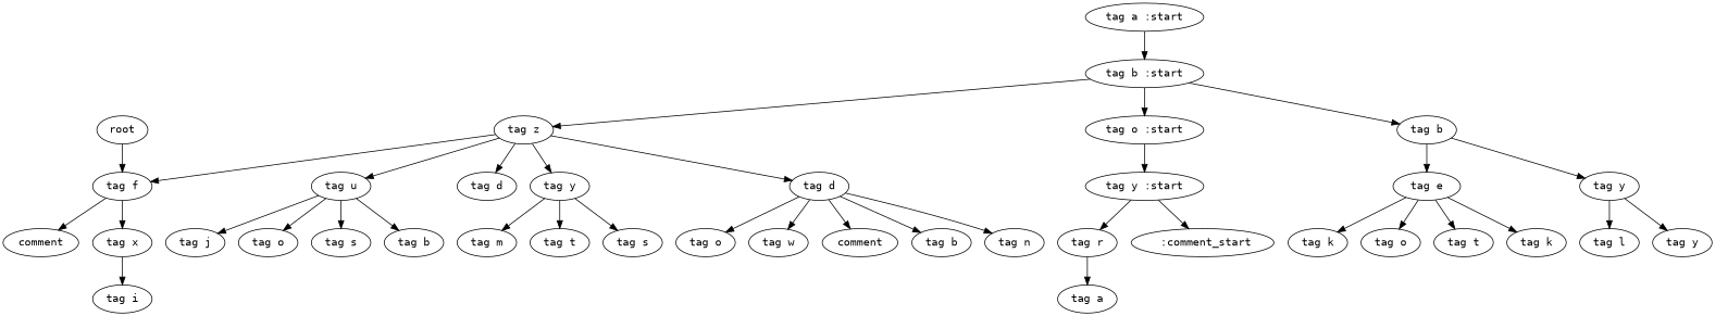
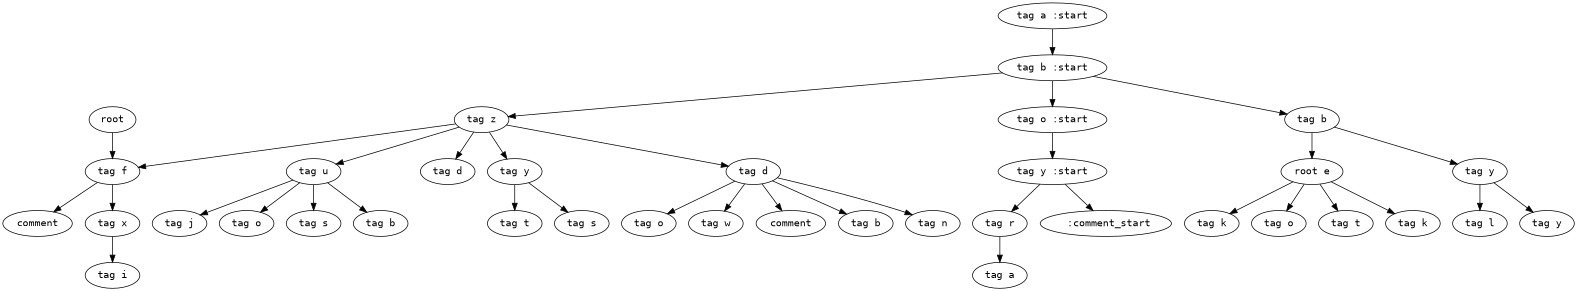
  digraph {
    fontname="DejaVu Sans Mono"
    node [fontname="DejaVu Sans Mono"]
    edge [fontname="DejaVu Sans Mono"]
    n1 [label=root]
    n2 [label="tag f"]
    n3 [label="tag a :start"]
    n4 [label="tag b :start"]
    n5 [label="tag b"]
    n6 [label="tag z"]
    n7 [label="tag o :start"]
-   n8 [label="tag e"]
+   n8 [label="root e"]
    n9 [label="tag y"]
    n10 [label="tag y"]
    n11 [label="tag d"]
    n12 [label="tag u"]
    n13 [label="tag d"]
    n14 [label="tag y :start"]
    n15 [label="tag t"]
    n16 [label="tag k"]
    n17 [label="tag k"]
    n18 [label="tag o"]
    n19 [label="tag l"]
    n20 [label="tag y"]
    n21 [label="tag s"]
-   n22 [label="tag m"]
    n23 [label="tag t"]
    n24 [label="tag n"]
    n25 [label="tag o"]
    n26 [label="tag w"]
    n27 [label=comment]
    n28 [label="tag b"]
    n29 [label=comment]
    n30 [label="tag x"]
    n31 [label="tag j"]
    n32 [label="tag o"]
    n33 [label="tag s"]
    n34 [label="tag b"]
    n35 [label="tag i"]
    n36 [label="tag r"]
    n37 [label=" :comment_start"]
    n38 [label="tag a"]
    n1 -> n2
    n2 -> n29
    n2 -> n30
    n3 -> n4
    n4 -> n5
    n4 -> n6
    n4 -> n7
    n5 -> n8
    n5 -> n9
    n6 -> n2
    n6 -> n10
    n6 -> n11
    n6 -> n12
    n6 -> n13
    n7 -> n14
    n8 -> n15
    n8 -> n16
    n8 -> n17
    n8 -> n18
    n9 -> n19
    n9 -> n20
    n10 -> n21
-   n10 -> n22
    n10 -> n23
    n11 -> n24
    n11 -> n25
    n11 -> n26
    n11 -> n27
    n11 -> n28
    n12 -> n31
    n12 -> n32
    n12 -> n33
    n12 -> n34
    n14 -> n36
    n14 -> n37
    n30 -> n35
    n36 -> n38
  }
